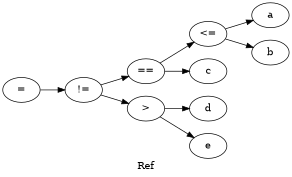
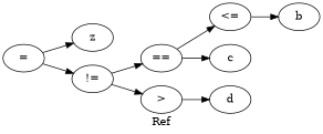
  digraph {
    label=Ref
    rankdir=LR
    n1 [label="="]
+   n2 [label=z]
    n3 [label="!="]
    n4 [label="=="]
    n5 [label=">"]
    n6 [label="<="]
    n7 [label=c]
    n8 [label=d]
-   n9 [label=e]
-   n10 [label=a]
    n11 [label=b]
+   n1 -> n2
    n1 -> n3
    n3 -> n4
    n3 -> n5
    n4 -> n6
    n4 -> n7
    n5 -> n8
-   n5 -> n9
-   n6 -> n10
    n6 -> n11
  }
